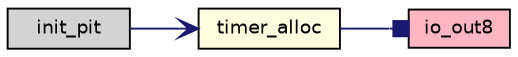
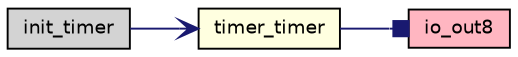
  digraph {
    rankdir=LR
    node [color=black fontname=Helvetica fontsize=10 shape=record style=filled]
    edge [color=midnightblue fontname=Helvetica fontsize=10 labelfontname=Helvetica labelfontsize=10 style=solid]
-   n1 [fillcolor=lightgrey fontcolor=black height=0.2 label=init_pit width=0.4]
-   n2 [fillcolor=lightyellow height=0.2 label=timer_alloc width=0.4]
+   n1 [fillcolor=lightgrey fontcolor=black height=0.2 label=init_timer width=0.4]
+   n2 [fillcolor=lightyellow height=0.2 label=timer_timer width=0.4]
    n3 [fillcolor=lightpink height=0.2 label=io_out8 width=0.4]
    n1 -> n2 [arrowhead=vee]
    n2 -> n3 [arrowhead=box]
  }
